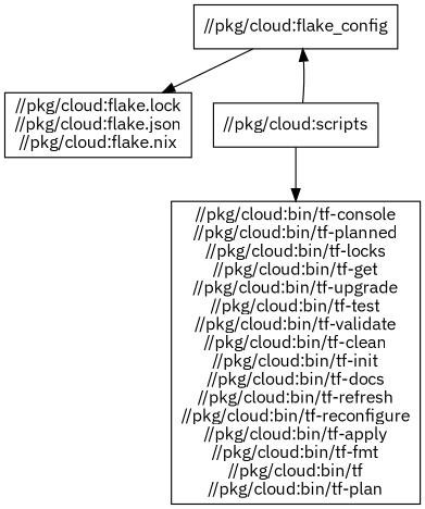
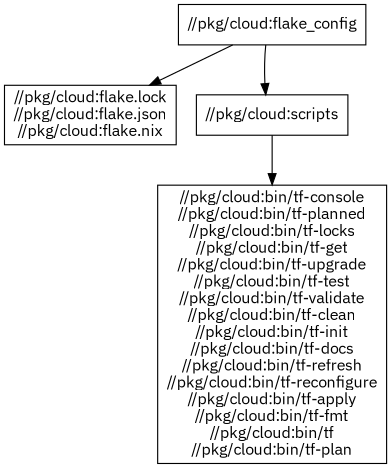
  digraph {
    fontname="IBM Plex Sans"
    node [shape=box fontname="IBM Plex Sans"]
    edge [fontname="IBM Plex Sans"]
    "//pkg/cloud:flake_config"
    "//pkg/cloud:flake.lock\n//pkg/cloud:flake.json\n//pkg/cloud:flake.nix"
    "//pkg/cloud:scripts"
    "//pkg/cloud:bin/tf-console\n//pkg/cloud:bin/tf-planned\n//pkg/cloud:bin/tf-locks\n//pkg/cloud:bin/tf-get\n//pkg/cloud:bin/tf-upgrade\n//pkg/cloud:bin/tf-test\n//pkg/cloud:bin/tf-validate\n//pkg/cloud:bin/tf-clean\n//pkg/cloud:bin/tf-init\n//pkg/cloud:bin/tf-docs\n//pkg/cloud:bin/tf-refresh\n//pkg/cloud:bin/tf-reconfigure\n//pkg/cloud:bin/tf-apply\n//pkg/cloud:bin/tf-fmt\n//pkg/cloud:bin/tf\n//pkg/cloud:bin/tf-plan"
    "//pkg/cloud:flake_config" -> "//pkg/cloud:flake.lock\n//pkg/cloud:flake.json\n//pkg/cloud:flake.nix"
-   "//pkg/cloud:scripts" -> "//pkg/cloud:flake_config"
+   "//pkg/cloud:flake_config" -> "//pkg/cloud:scripts"
    "//pkg/cloud:scripts" -> "//pkg/cloud:bin/tf-console\n//pkg/cloud:bin/tf-planned\n//pkg/cloud:bin/tf-locks\n//pkg/cloud:bin/tf-get\n//pkg/cloud:bin/tf-upgrade\n//pkg/cloud:bin/tf-test\n//pkg/cloud:bin/tf-validate\n//pkg/cloud:bin/tf-clean\n//pkg/cloud:bin/tf-init\n//pkg/cloud:bin/tf-docs\n//pkg/cloud:bin/tf-refresh\n//pkg/cloud:bin/tf-reconfigure\n//pkg/cloud:bin/tf-apply\n//pkg/cloud:bin/tf-fmt\n//pkg/cloud:bin/tf\n//pkg/cloud:bin/tf-plan"
  }
